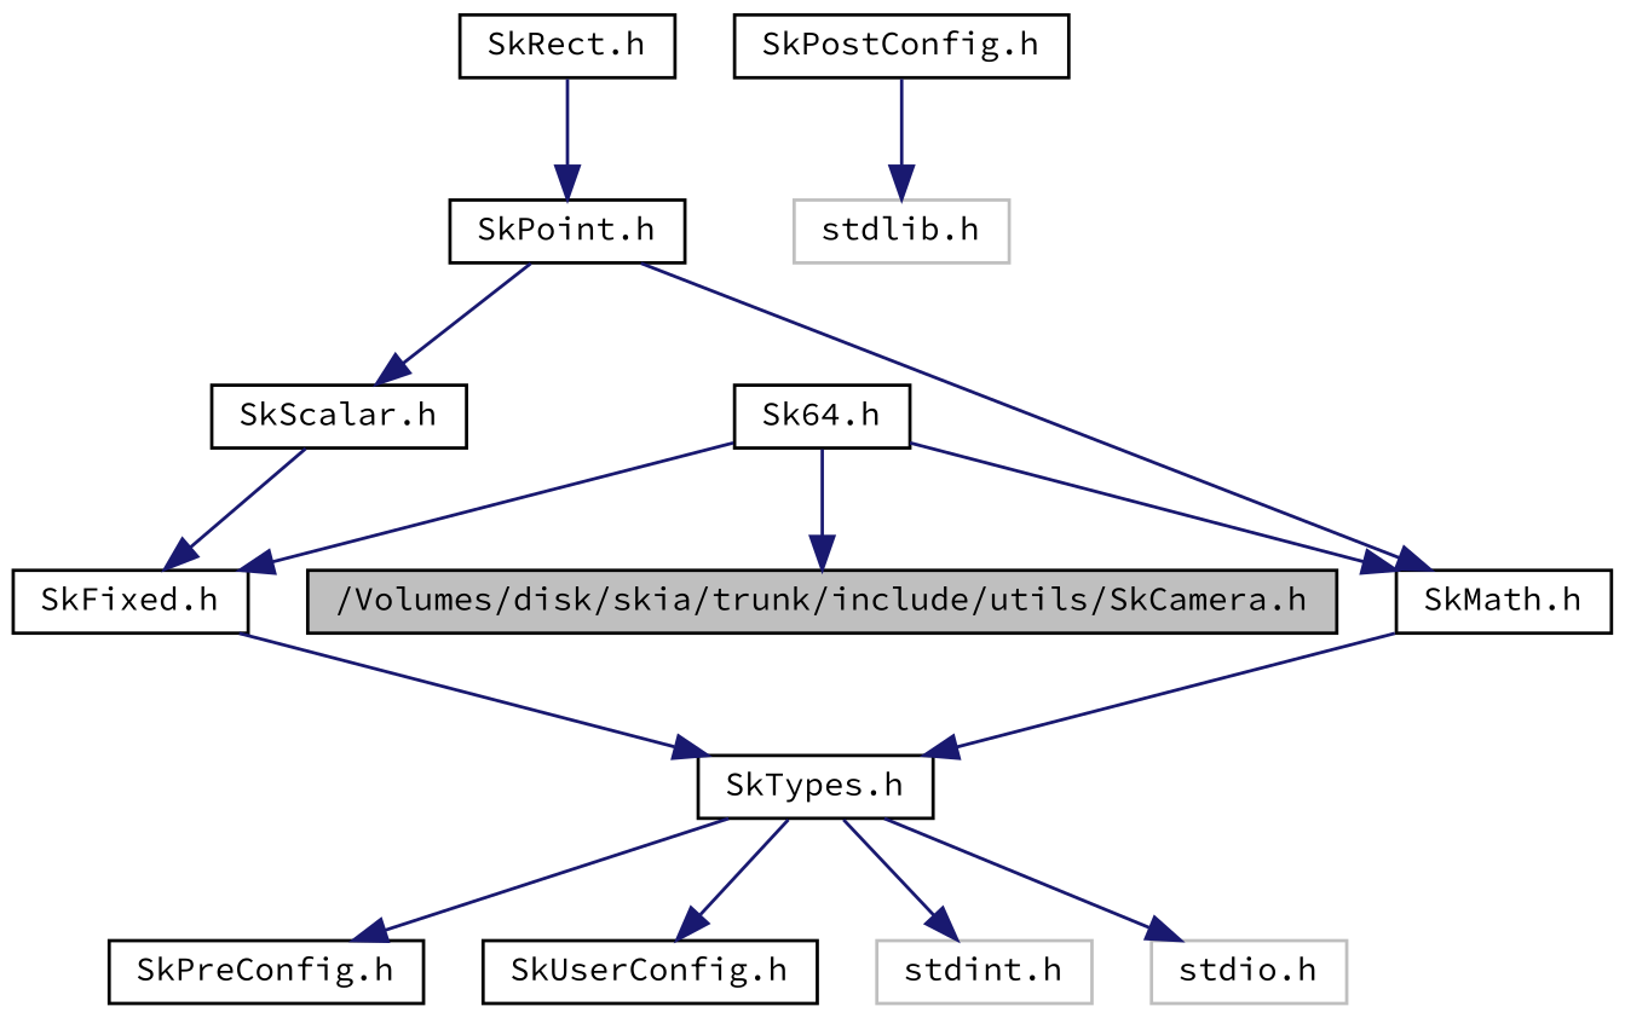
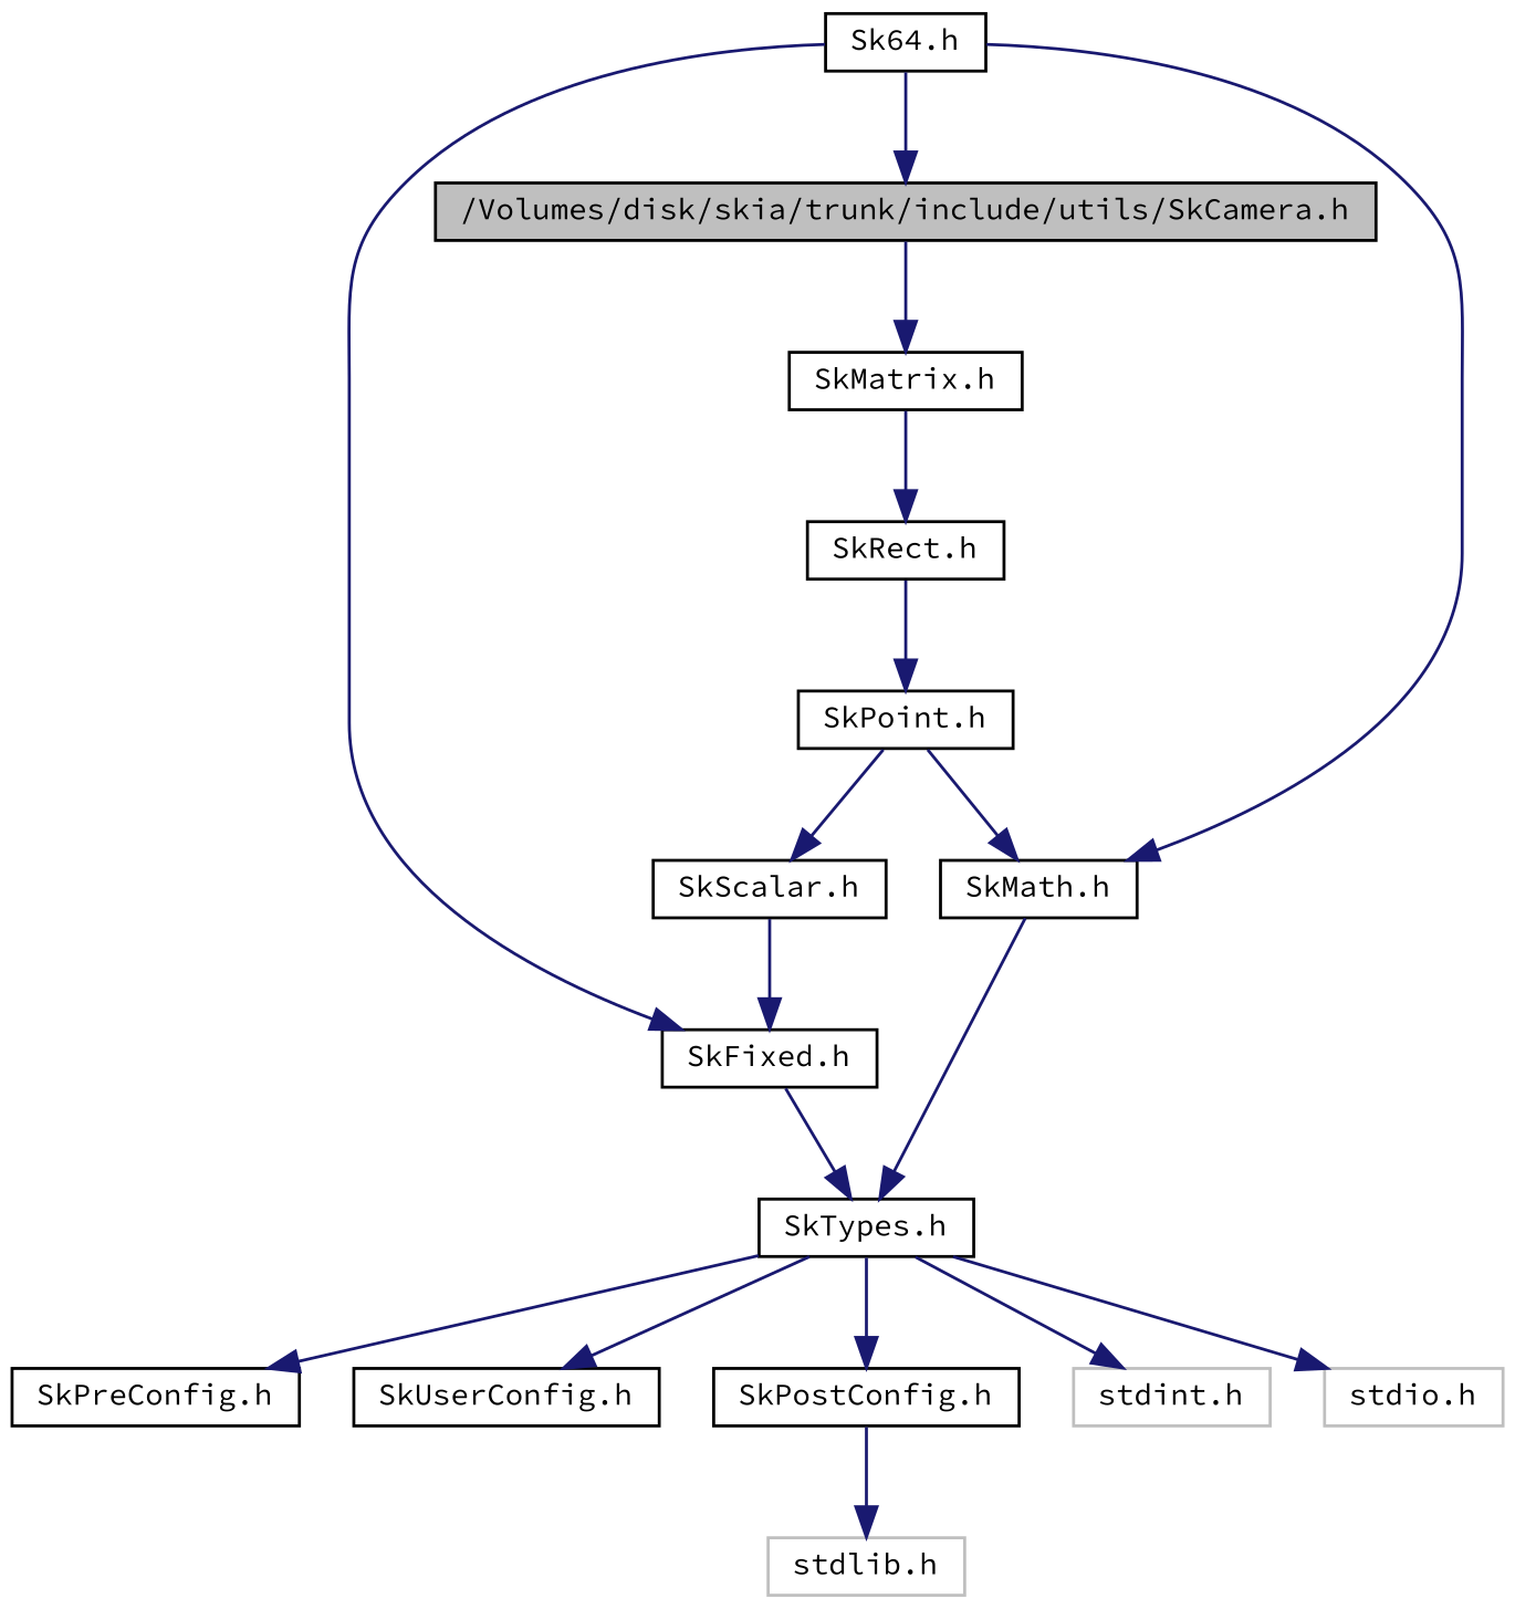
  digraph {
    fontname="Source Code Pro"
    node [color=black fillcolor=white fontname="Source Code Pro" fontsize=10 shape=record style=filled]
    edge [color=midnightblue fontname="Source Code Pro" fontsize=10 labelfontname=FreeSans labelfontsize=10 style=solid]
    n1 [fillcolor=grey75 fontcolor=black height=0.2 label="/Volumes/disk/skia/trunk/include/utils/SkCamera.h" width=0.4]
+   n2 [height=0.2 label="SkMatrix.h" width=0.4]
    n3 [height=0.2 label="Sk64.h" width=0.4]
    n4 [height=0.2 label="SkFixed.h" width=0.4]
    n5 [height=0.2 label="SkMath.h" width=0.4]
    n6 [height=0.2 label="SkRect.h" width=0.4]
    n7 [height=0.2 label="SkTypes.h" width=0.4]
    n8 [height=0.2 label="SkPreConfig.h" width=0.4]
    n9 [height=0.2 label="SkUserConfig.h" width=0.4]
    n10 [height=0.2 label="SkPostConfig.h" width=0.4]
    n11 [color=grey75 height=0.2 label="stdint.h" width=0.4]
    n12 [color=grey75 height=0.2 label="stdio.h" width=0.4]
    n13 [color=grey75 height=0.2 label="stdlib.h" width=0.4]
    n14 [height=0.2 label="SkPoint.h" width=0.4]
    n15 [height=0.2 label="SkScalar.h" width=0.4]
+   n1 -> n2
+   n2 -> n6
    n3 -> n1
    n3 -> n4
    n3 -> n5
    n4 -> n7
    n5 -> n7
    n6 -> n14
    n7 -> n8
    n7 -> n9
+   n7 -> n10
    n7 -> n11
    n7 -> n12
    n10 -> n13
    n14 -> n5
    n14 -> n15
    n15 -> n4
  }
